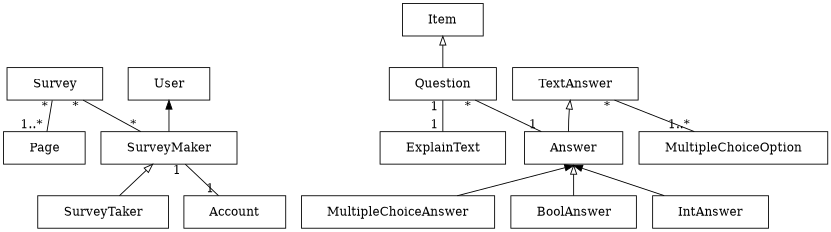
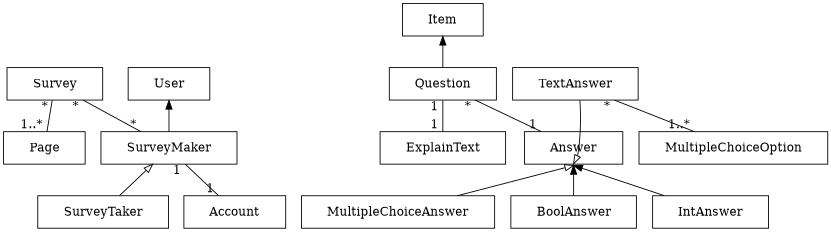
  digraph {
    rankdir=BT
    node [margin=0 shape=plaintext]
    edge [samehead=gen]
    n1 [label=<<table border="1" cellspacing="0" cellborder="0" cellpadding="10"><tr><td>    User    </td></tr></table>>]
    n2 [label=<<table border="1" cellspacing="0" cellborder="0" cellpadding="10"><tr><td>    SurveyMaker    </td></tr></table>>]
    n3 [label=<<table border="1" cellspacing="0" cellborder="0" cellpadding="10"><tr><td>    Survey    </td></tr></table>>]
    n4 [label=<<table border="1" cellspacing="0" cellborder="0" cellpadding="10"><tr><td>    SurveyTaker    </td></tr></table>>]
    n5 [label=<<table border="1" cellspacing="0" cellborder="0" cellpadding="10"><tr><td>    Account    </td></tr></table>>]
    n6 [label=<<table border="1" cellspacing="0" cellborder="0" cellpadding="10"><tr><td>    Item    </td></tr></table>>]
    n7 [label=<<table border="1" cellspacing="0" cellborder="0" cellpadding="10"><tr><td>    Page    </td></tr></table>>]
    n8 [label=<<table border="1" cellspacing="0" cellborder="0" cellpadding="10"><tr><td>    ExplainText    </td></tr></table>>]
    n9 [label=<<table border="1" cellspacing="0" cellborder="0" cellpadding="10"><tr><td>    Question    </td></tr></table>>]
    n10 [label=<<table border="1" cellspacing="0" cellborder="0" cellpadding="10"><tr><td>    Answer    </td></tr></table>>]
    n11 [label=<<table border="1" cellspacing="0" cellborder="0" cellpadding="10"><tr><td>    MultipleChoiceAnswer    </td></tr></table>>]
    n12 [label=<<table border="1" cellspacing="0" cellborder="0" cellpadding="10"><tr><td>    MultipleChoiceOption    </td></tr></table>>]
    n13 [label=<<table border="1" cellspacing="0" cellborder="0" cellpadding="10"><tr><td>    TextAnswer    </td></tr></table>>]
    n14 [label=<<table border="1" cellspacing="0" cellborder="0" cellpadding="10"><tr><td>    BoolAnswer    </td></tr></table>>]
    n15 [label=<<table border="1" cellspacing="0" cellborder="0" cellpadding="10"><tr><td>    IntAnswer    </td></tr></table>>]
    n2 -> n1 [arrowhead=normal]
    n2 -> n3 [dir=none headlabel="* " taillabel="* " samehead=""]
    n4 -> n2 [arrowhead=empty]
    n5 -> n2 [dir=none headlabel="1 " taillabel="1 " samehead=""]
    n7 -> n3 [dir=none headlabel="* " taillabel="1..* " samehead=""]
    n8 -> n9 [dir=none headlabel="1 " taillabel="1 " samehead=""]
-   n9 -> n6 [arrowhead=empty]
+   n9 -> n6 [arrowhead=normal]
    n10 -> n9 [dir=none headlabel="* " taillabel="1 " samehead=""]
-   n11 -> n10 [arrowhead=normal]
+   n11 -> n10 [arrowhead=empty]
    n12 -> n13 [dir=none headlabel="* " taillabel="1..* " samehead=""]
-   n10 -> n13 [arrowhead=empty]
-   n14 -> n10 [arrowhead=empty]
+   n13 -> n10 [arrowhead=empty]
+   n14 -> n10 [arrowhead=normal]
    n15 -> n10 [arrowhead=normal]
  }
